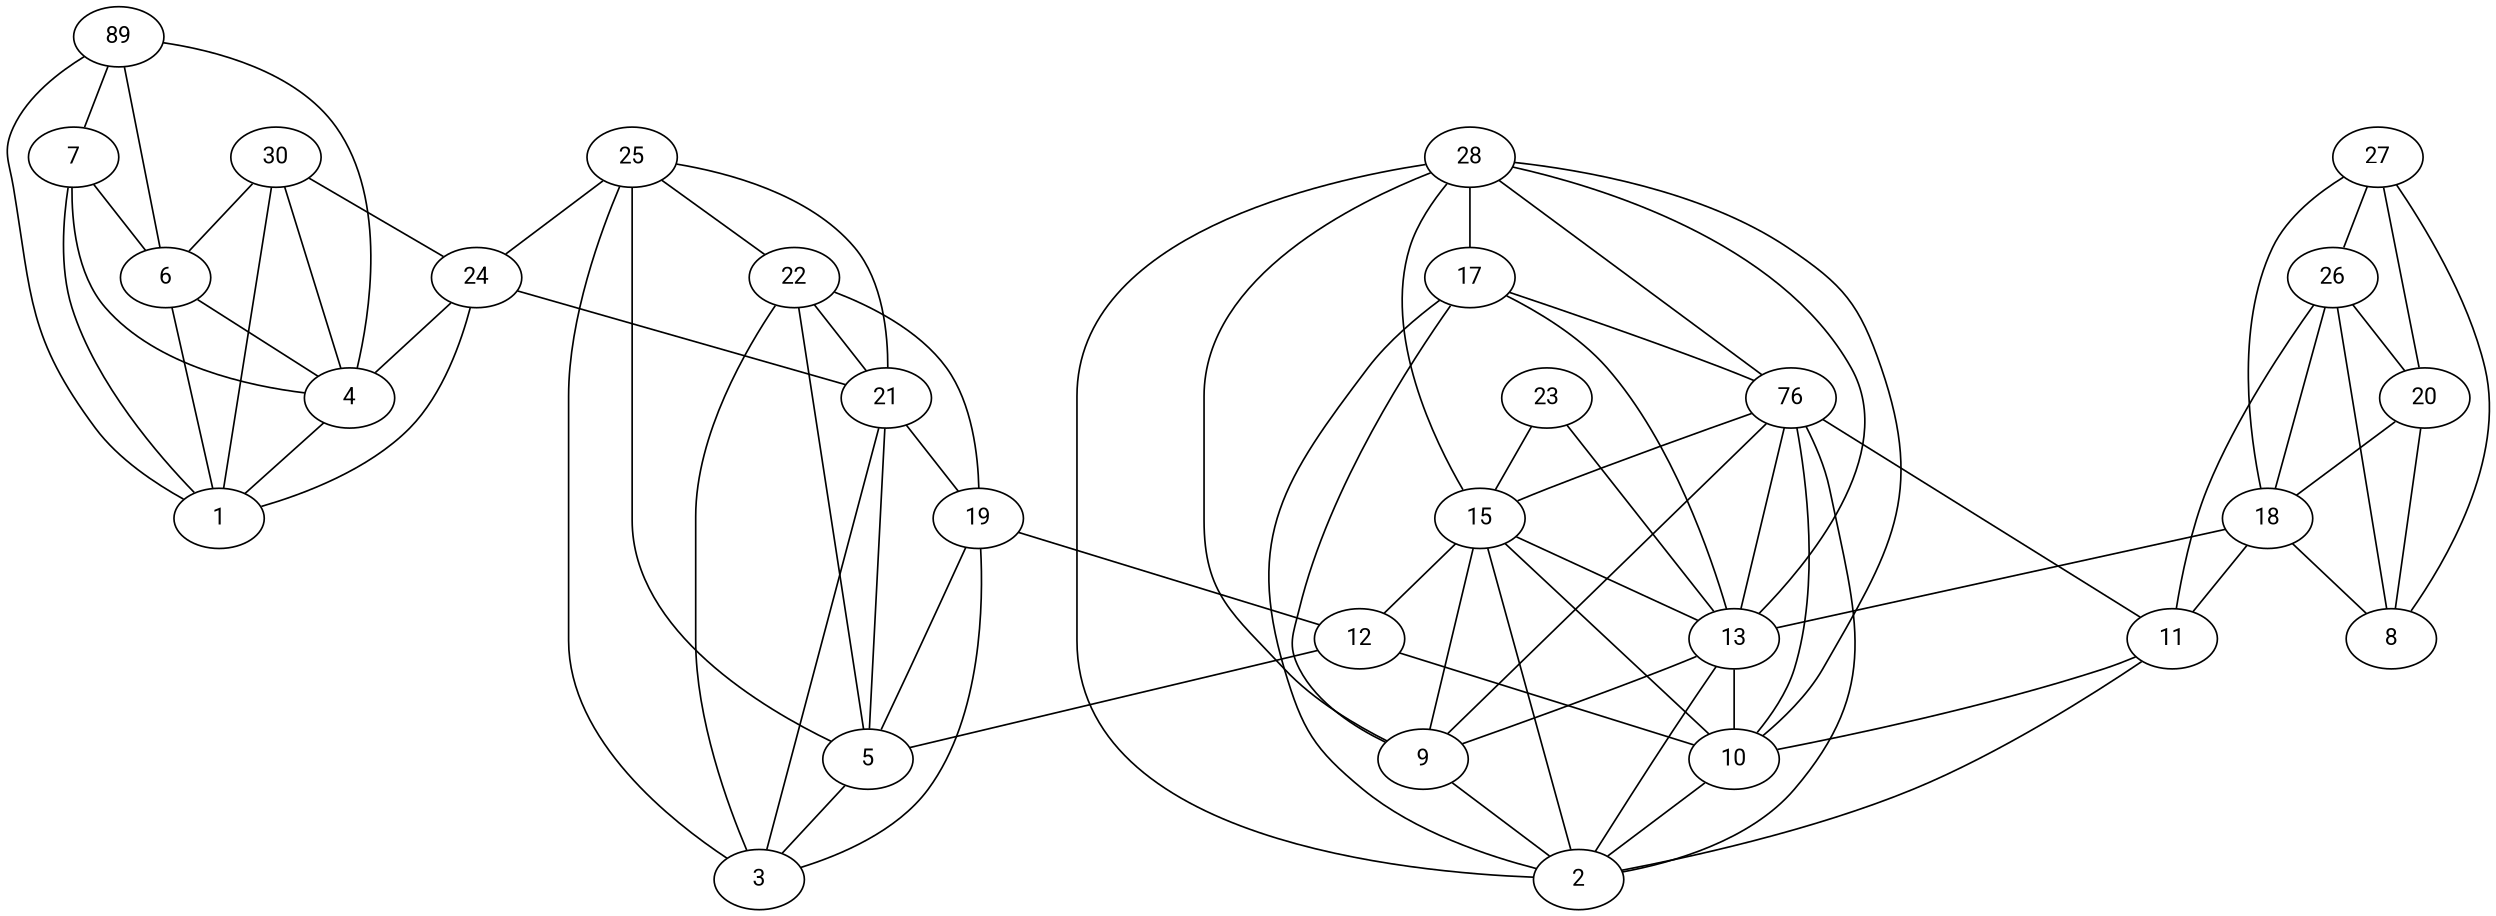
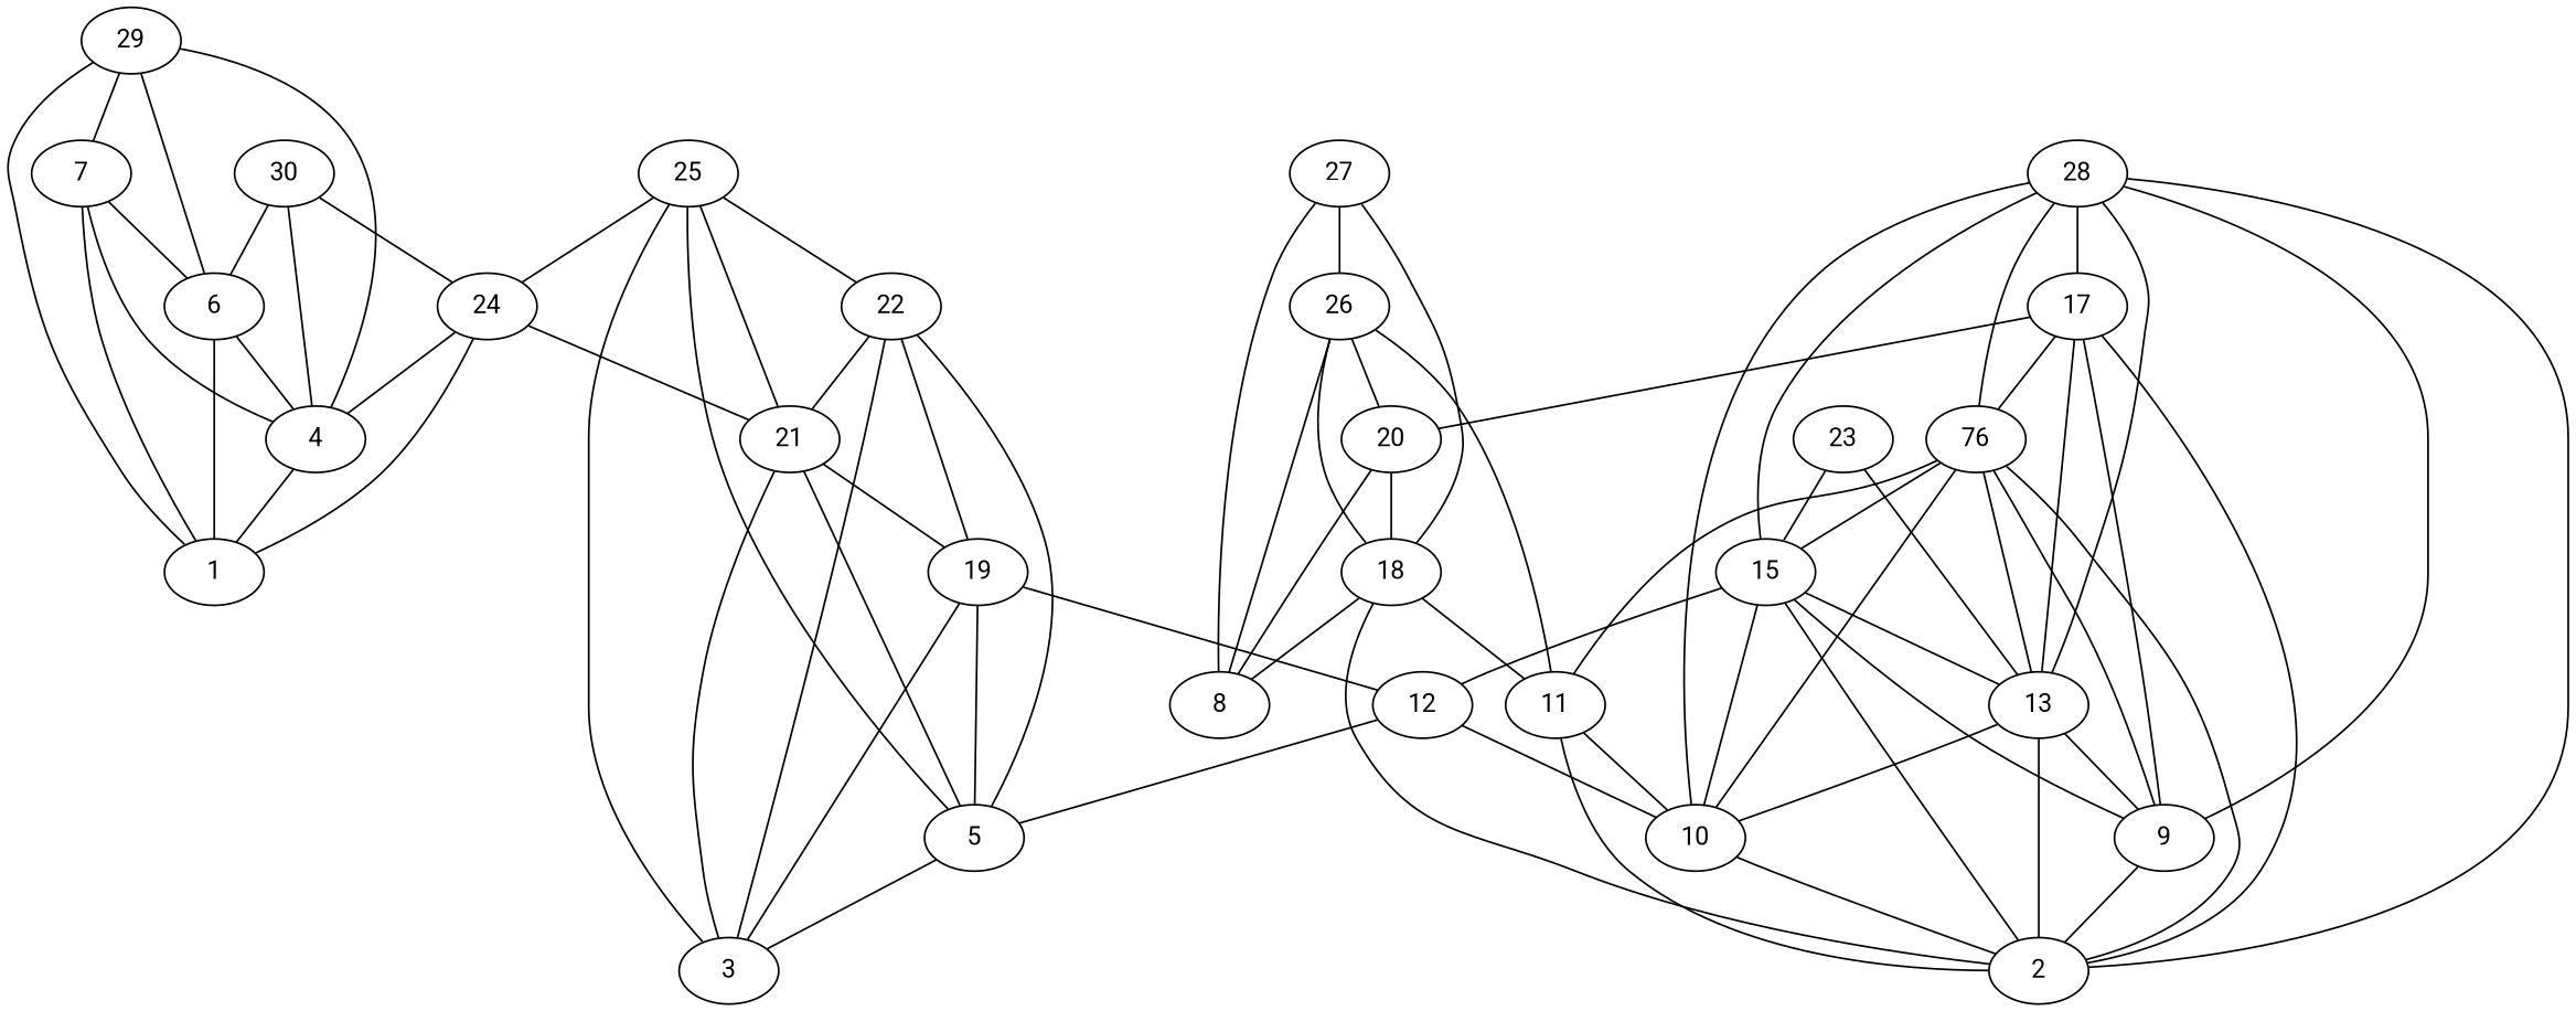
  graph {
    fontname=Roboto
    node [fontname=Roboto]
    edge [fontname=Roboto]
    4
    1
    5
    3
    6
    7
    9
    2
    10
    11
    12
    13
    15
    n14 [label=76]
    17
    18
    8
    19
    20
    21
    22
    23
    24
    25
    26
    27
    28
-   29 [label=89]
+   29
    30
    4 -- 1
    5 -- 3
    6 -- 4
    6 -- 1
    7 -- 4
    7 -- 1
    7 -- 6
    9 -- 2
    10 -- 2
    11 -- 2
    11 -- 10
    12 -- 5
    12 -- 10
    13 -- 9
    13 -- 2
    13 -- 10
    15 -- 9
    15 -- 2
    15 -- 10
    15 -- 12
    15 -- 13
    n14 -- 9
    n14 -- 2
    n14 -- 10
    n14 -- 11
    n14 -- 13
    n14 -- 15
    17 -- 9
    17 -- 2
    17 -- 13
    17 -- n14
-   18 -- 13
+   18 -- 2
    18 -- 11
    18 -- 8
    19 -- 5
    19 -- 3
    19 -- 12
    20 -- 18
    20 -- 8
    21 -- 5
    21 -- 3
    21 -- 19
    22 -- 5
    22 -- 3
    22 -- 19
    22 -- 21
    23 -- 13
    23 -- 15
    24 -- 4
    24 -- 1
    24 -- 21
    25 -- 5
    25 -- 3
    25 -- 21
    25 -- 22
    25 -- 24
    26 -- 11
    26 -- 18
    26 -- 8
    26 -- 20
    27 -- 18
    27 -- 8
-   27 -- 20
+   17 -- 20
    27 -- 26
    28 -- 9
    28 -- 2
    28 -- 10
    28 -- 13
    28 -- 15
    28 -- n14
    28 -- 17
    29 -- 4
    29 -- 1
    29 -- 6
    29 -- 7
    30 -- 4
-   30 -- 1
    30 -- 6
    30 -- 24
  }
